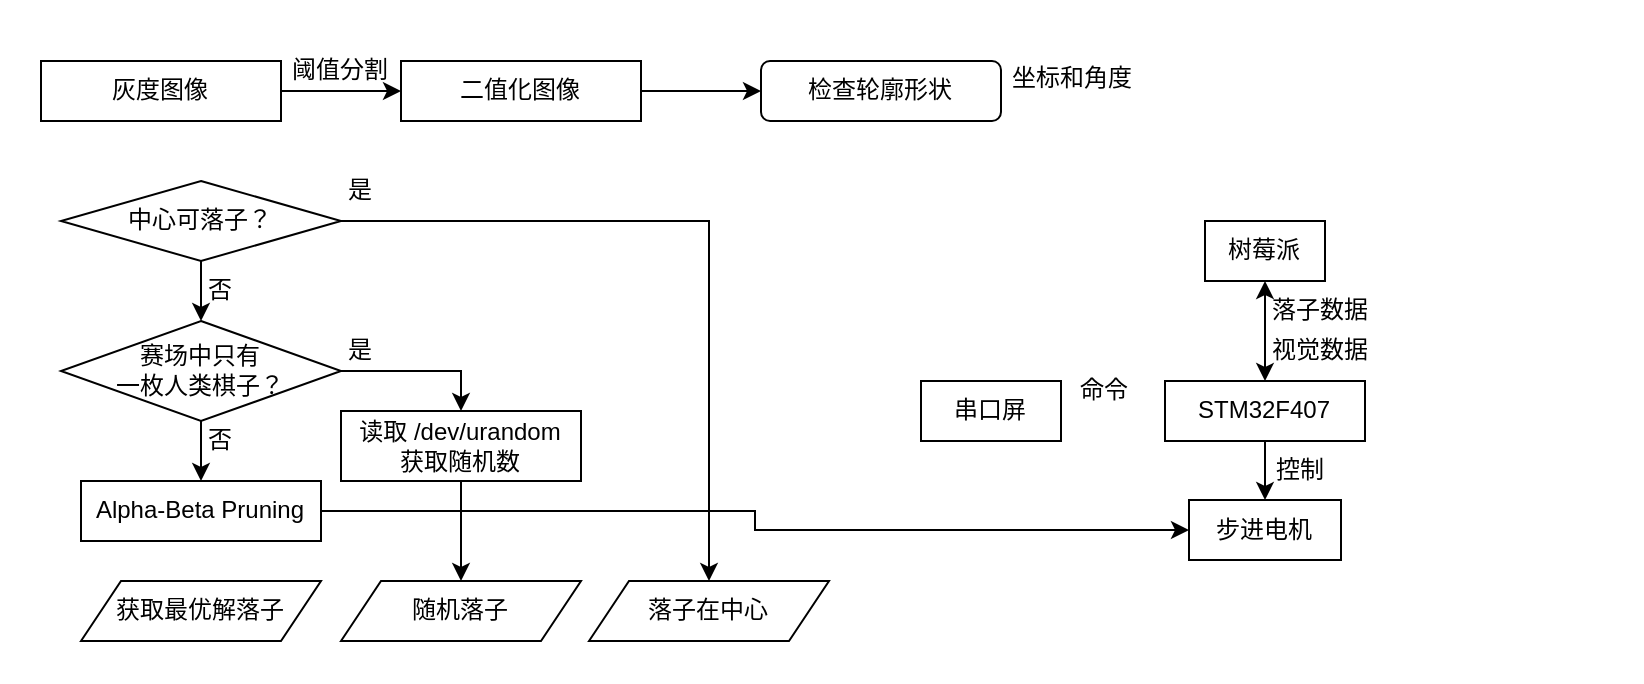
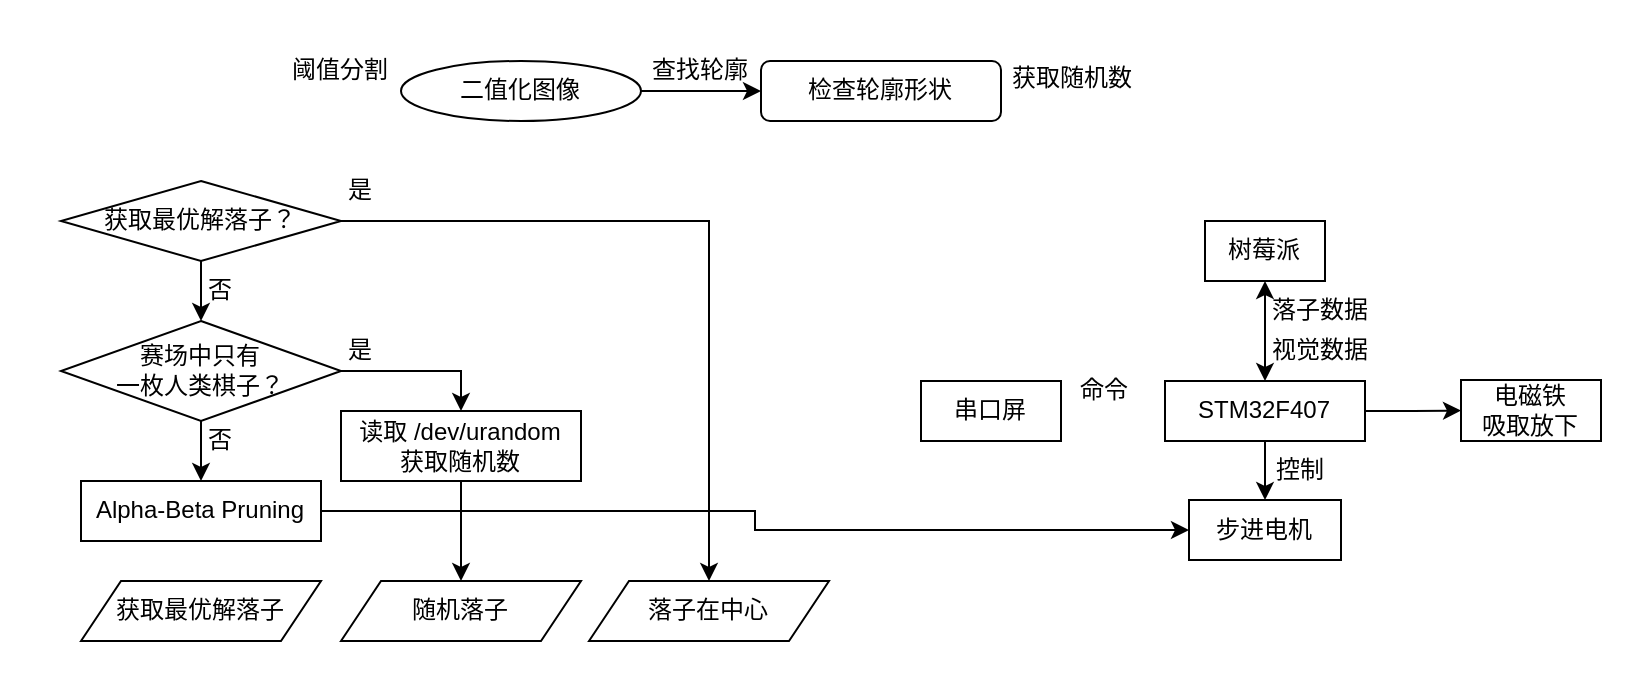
  <mxCell id="0" />
  <mxCell id="1" parent="0" />
- <mxCell id="2" value="" style="edgeStyle=orthogonalEdgeStyle;rounded=0;orthogonalLoop=1;jettySize=auto;html=1;" edge="1" parent="1" source="3" target="5"><mxGeometry relative="1" as="geometry" /></mxCell>
- <mxCell id="3" value="灰度图像" style="rounded=0;whiteSpace=wrap;html=1;" vertex="1" parent="1"><mxGeometry x="20" y="30" width="120" height="30" as="geometry" /></mxCell>
  <mxCell id="4" value="" style="edgeStyle=orthogonalEdgeStyle;rounded=0;orthogonalLoop=1;jettySize=auto;html=1;" edge="1" parent="1" source="5" target="6"><mxGeometry relative="1" as="geometry" /></mxCell>
- <mxCell id="5" value="二值化图像" style="rounded=0;whiteSpace=wrap;html=1;" vertex="1" parent="1"><mxGeometry x="200" y="30" width="120" height="30" as="geometry" /></mxCell>
+ <mxCell id="5" value="二值化图像" style="ellipse;whiteSpace=wrap;html=1;" vertex="1" parent="1"><mxGeometry x="200" y="30" width="120" height="30" as="geometry" /></mxCell>
  <mxCell id="6" value="检查轮廓形状" style="whiteSpace=wrap;html=1;rounded=1;" vertex="1" parent="1"><mxGeometry x="380" y="30" width="120" height="30" as="geometry" /></mxCell>
  <mxCell id="7" value="阈值分割" style="text;html=1;align=center;verticalAlign=middle;whiteSpace=wrap;rounded=0;" vertex="1" parent="1"><mxGeometry x="140" y="20" width="60" height="30" as="geometry" /></mxCell>
- <mxCell id="9" value="&lt;div style=&quot;text-align: center;&quot;&gt;&lt;span style=&quot;background-color: initial;&quot;&gt;坐标和角度&lt;/span&gt;&lt;/div&gt;" style="text;whiteSpace=wrap;html=1;" vertex="1" parent="1"><mxGeometry x="504" y="25" width="70" height="40" as="geometry" /></mxCell>
+ <mxCell id="8" value="查找轮廓" style="text;html=1;align=center;verticalAlign=middle;whiteSpace=wrap;rounded=0;" vertex="1" parent="1"><mxGeometry x="320" y="20" width="60" height="30" as="geometry" /></mxCell>
+ <mxCell id="9" value="&lt;div style=&quot;text-align: center;&quot;&gt;&lt;span style=&quot;background-color: initial;&quot;&gt;获取随机数&lt;/span&gt;&lt;/div&gt;" style="text;whiteSpace=wrap;html=1;" vertex="1" parent="1"><mxGeometry x="504" y="25" width="70" height="40" as="geometry" /></mxCell>
  <mxCell id="10" value="" style="edgeStyle=orthogonalEdgeStyle;rounded=0;orthogonalLoop=1;jettySize=auto;html=1;" edge="1" parent="1" source="12" target="17"><mxGeometry relative="1" as="geometry" /></mxCell>
  <mxCell id="11" style="edgeStyle=orthogonalEdgeStyle;rounded=0;orthogonalLoop=1;jettySize=auto;html=1;" edge="1" parent="1" source="12" target="22"><mxGeometry relative="1" as="geometry"><mxPoint x="399.966" y="420" as="targetPoint" /></mxGeometry></mxCell>
- <mxCell id="12" value="中心可落子？" style="rhombus;whiteSpace=wrap;html=1;" vertex="1" parent="1"><mxGeometry x="30" y="90" width="140" height="40" as="geometry" /></mxCell>
+ <mxCell id="12" value="获取最优解落子？" style="rhombus;whiteSpace=wrap;html=1;" vertex="1" parent="1"><mxGeometry x="30" y="90" width="140" height="40" as="geometry" /></mxCell>
  <mxCell id="13" value="否" style="text;html=1;align=center;verticalAlign=middle;whiteSpace=wrap;rounded=0;" vertex="1" parent="1"><mxGeometry x="80" y="130" width="60" height="30" as="geometry" /></mxCell>
  <mxCell id="14" value="是" style="text;html=1;align=center;verticalAlign=middle;whiteSpace=wrap;rounded=0;" vertex="1" parent="1"><mxGeometry x="150" y="80" width="60" height="30" as="geometry" /></mxCell>
  <mxCell id="15" value="" style="edgeStyle=orthogonalEdgeStyle;rounded=0;orthogonalLoop=1;jettySize=auto;html=1;" edge="1" parent="1" source="17" target="19"><mxGeometry relative="1" as="geometry" /></mxCell>
  <mxCell id="16" style="edgeStyle=orthogonalEdgeStyle;rounded=0;orthogonalLoop=1;jettySize=auto;html=1;entryX=0.5;entryY=0;entryDx=0;entryDy=0;" edge="1" parent="1" source="17" target="21"><mxGeometry relative="1" as="geometry"><Array as="points"><mxPoint x="230" y="185" /></Array></mxGeometry></mxCell>
  <mxCell id="17" value="赛场中只有&lt;div&gt;一枚&lt;span style=&quot;background-color: initial;&quot;&gt;人类棋子？&lt;/span&gt;&lt;/div&gt;" style="rhombus;whiteSpace=wrap;html=1;" vertex="1" parent="1"><mxGeometry x="30" y="160" width="140" height="50" as="geometry" /></mxCell>
  <mxCell id="18" value="" style="edgeStyle=orthogonalEdgeStyle;rounded=0;orthogonalLoop=1;jettySize=auto;html=1;" edge="1" parent="1" source="19" target="31"><mxGeometry relative="1" as="geometry" /></mxCell>
  <mxCell id="19" value="Alpha-Beta Pruning" style="whiteSpace=wrap;html=1;" vertex="1" parent="1"><mxGeometry x="40" y="240" width="120" height="30" as="geometry" /></mxCell>
  <mxCell id="20" style="edgeStyle=orthogonalEdgeStyle;rounded=0;orthogonalLoop=1;jettySize=auto;html=1;" edge="1" parent="1" source="21" target="23"><mxGeometry relative="1" as="geometry"><mxPoint x="250" y="370" as="targetPoint" /></mxGeometry></mxCell>
  <mxCell id="21" value="读取 /dev/urandom&lt;div&gt;获取随机数&lt;/div&gt;" style="whiteSpace=wrap;html=1;" vertex="1" parent="1"><mxGeometry x="170" y="205" width="120" height="35" as="geometry" /></mxCell>
  <mxCell id="22" value="落子在中心" style="shape=parallelogram;perimeter=parallelogramPerimeter;whiteSpace=wrap;html=1;fixedSize=1;" vertex="1" parent="1"><mxGeometry x="294" y="290" width="120" height="30" as="geometry" /></mxCell>
  <mxCell id="23" value="随机落子" style="shape=parallelogram;perimeter=parallelogramPerimeter;whiteSpace=wrap;html=1;fixedSize=1;" vertex="1" parent="1"><mxGeometry x="170" y="290" width="120" height="30" as="geometry" /></mxCell>
  <mxCell id="24" value="获取最优解落子" style="shape=parallelogram;perimeter=parallelogramPerimeter;whiteSpace=wrap;html=1;fixedSize=1;" vertex="1" parent="1"><mxGeometry x="40" y="290" width="120" height="30" as="geometry" /></mxCell>
  <mxCell id="25" value="否" style="text;html=1;align=center;verticalAlign=middle;whiteSpace=wrap;rounded=0;" vertex="1" parent="1"><mxGeometry x="80" y="205" width="60" height="30" as="geometry" /></mxCell>
  <mxCell id="26" value="是" style="text;html=1;align=center;verticalAlign=middle;whiteSpace=wrap;rounded=0;" vertex="1" parent="1"><mxGeometry x="150" y="160" width="60" height="30" as="geometry" /></mxCell>
  <mxCell id="27" value="树莓派" style="rounded=0;whiteSpace=wrap;html=1;" vertex="1" parent="1"><mxGeometry x="602" y="110" width="60" height="30" as="geometry" /></mxCell>
  <mxCell id="28" style="edgeStyle=orthogonalEdgeStyle;rounded=0;orthogonalLoop=1;jettySize=auto;html=1;entryX=0.5;entryY=0;entryDx=0;entryDy=0;" edge="1" parent="1" source="30" target="31"><mxGeometry relative="1" as="geometry" /></mxCell>
+ <mxCell id="29" value="" style="edgeStyle=orthogonalEdgeStyle;rounded=0;orthogonalLoop=1;jettySize=auto;html=1;" edge="1" parent="1" source="30" target="38"><mxGeometry relative="1" as="geometry" /></mxCell>
  <mxCell id="30" value="STM32F407" style="rounded=0;whiteSpace=wrap;html=1;" vertex="1" parent="1"><mxGeometry x="582" y="190" width="100" height="30" as="geometry" /></mxCell>
  <mxCell id="31" value="步进电机" style="rounded=0;whiteSpace=wrap;html=1;" vertex="1" parent="1"><mxGeometry x="594" y="249.5" width="76" height="30" as="geometry" /></mxCell>
  <mxCell id="32" value="串口屏" style="rounded=0;whiteSpace=wrap;html=1;" vertex="1" parent="1"><mxGeometry x="460" y="190" width="70" height="30" as="geometry" /></mxCell>
  <mxCell id="33" value="命令" style="text;html=1;align=center;verticalAlign=middle;whiteSpace=wrap;rounded=0;" vertex="1" parent="1"><mxGeometry x="522" y="180" width="60" height="30" as="geometry" /></mxCell>
  <mxCell id="34" value="" style="endArrow=classic;startArrow=classic;html=1;rounded=0;exitX=0.5;exitY=0;exitDx=0;exitDy=0;entryX=0.5;entryY=1;entryDx=0;entryDy=0;" edge="1" parent="1" source="30" target="27"><mxGeometry width="50" height="50" relative="1" as="geometry"><mxPoint x="590" y="180" as="sourcePoint" /><mxPoint x="640" y="130" as="targetPoint" /></mxGeometry></mxCell>
  <mxCell id="35" value="视觉数据" style="text;html=1;align=center;verticalAlign=middle;whiteSpace=wrap;rounded=0;" vertex="1" parent="1"><mxGeometry x="630" y="160" width="60" height="30" as="geometry" /></mxCell>
  <mxCell id="36" value="落子数据" style="text;html=1;align=center;verticalAlign=middle;whiteSpace=wrap;rounded=0;" vertex="1" parent="1"><mxGeometry x="630" y="140" width="60" height="30" as="geometry" /></mxCell>
  <mxCell id="37" value="控制" style="text;html=1;align=center;verticalAlign=middle;whiteSpace=wrap;rounded=0;" vertex="1" parent="1"><mxGeometry x="620" y="220" width="60" height="30" as="geometry" /></mxCell>
+ <mxCell id="38" value="电磁铁&lt;div&gt;吸取放下&lt;/div&gt;" style="rounded=0;whiteSpace=wrap;html=1;" vertex="1" parent="1"><mxGeometry x="730" y="189.5" width="70" height="30.5" as="geometry" /></mxCell>
